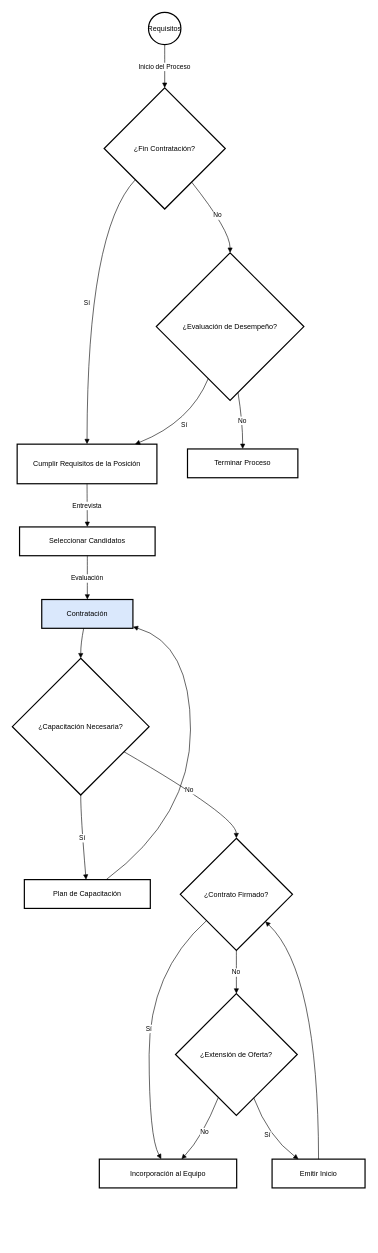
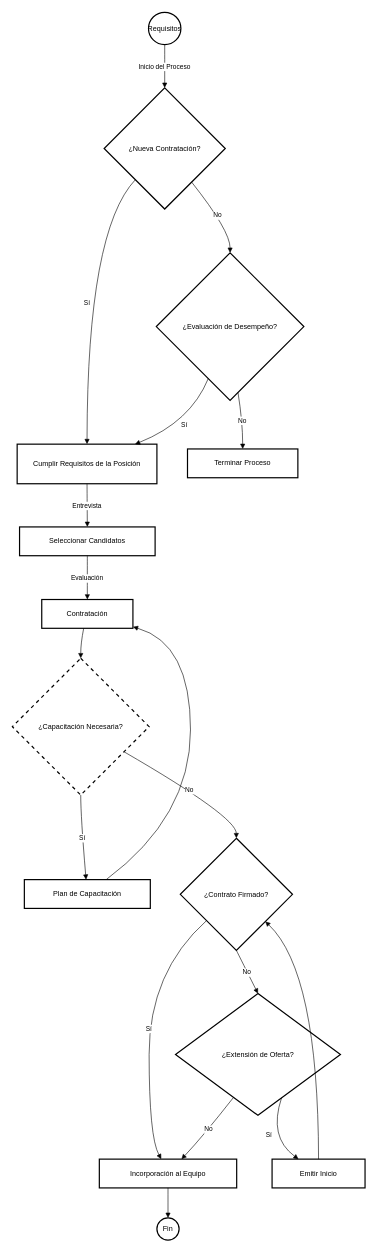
  <mxCell id="0" />
  <mxCell id="1" parent="0" />
  <mxCell id="2" value="Requisitos" style="ellipse;aspect=fixed;strokeWidth=2;whiteSpace=wrap;" vertex="1" parent="1"><mxGeometry x="247" y="20" width="54" height="54" as="geometry" /></mxCell>
- <mxCell id="3" value="¿Fin Contratación?" style="rhombus;strokeWidth=2;whiteSpace=wrap;" vertex="1" parent="1"><mxGeometry x="173" y="146" width="202" height="202" as="geometry" /></mxCell>
+ <mxCell id="3" value="¿Nueva Contratación?" style="rhombus;strokeWidth=2;whiteSpace=wrap;" vertex="1" parent="1"><mxGeometry x="173" y="146" width="202" height="202" as="geometry" /></mxCell>
  <mxCell id="4" value="Cumplir Requisitos de la Posición" style="whiteSpace=wrap;strokeWidth=2;" vertex="1" parent="1"><mxGeometry x="28" y="740" width="233" height="66" as="geometry" /></mxCell>
  <mxCell id="5" value="¿Evaluación de Desempeño?" style="rhombus;strokeWidth=2;whiteSpace=wrap;" vertex="1" parent="1"><mxGeometry x="260" y="421" width="246" height="246" as="geometry" /></mxCell>
  <mxCell id="6" value="Terminar Proceso" style="whiteSpace=wrap;strokeWidth=2;" vertex="1" parent="1"><mxGeometry x="312" y="748" width="184" height="48" as="geometry" /></mxCell>
  <mxCell id="7" value="Seleccionar Candidatos" style="whiteSpace=wrap;strokeWidth=2;" vertex="1" parent="1"><mxGeometry x="32" y="878" width="226" height="48" as="geometry" /></mxCell>
- <mxCell id="8" value="Contratación" style="whiteSpace=wrap;strokeWidth=2;fillColor=#dae8fc;" vertex="1" parent="1"><mxGeometry x="69" y="999" width="152" height="48" as="geometry" /></mxCell>
- <mxCell id="9" value="¿Capacitación Necesaria?" style="rhombus;strokeWidth=2;whiteSpace=wrap;" vertex="1" parent="1"><mxGeometry x="20" y="1097" width="228" height="228" as="geometry" /></mxCell>
+ <mxCell id="8" value="Contratación" style="whiteSpace=wrap;strokeWidth=2;" vertex="1" parent="1"><mxGeometry x="69" y="999" width="152" height="48" as="geometry" /></mxCell>
+ <mxCell id="9" value="¿Capacitación Necesaria?" style="rhombus;strokeWidth=2;whiteSpace=wrap;dashed=1;" vertex="1" parent="1"><mxGeometry x="20" y="1097" width="228" height="228" as="geometry" /></mxCell>
  <mxCell id="10" value="Plan de Capacitación" style="whiteSpace=wrap;strokeWidth=2;" vertex="1" parent="1"><mxGeometry x="40" y="1466" width="210" height="48" as="geometry" /></mxCell>
  <mxCell id="11" value="¿Contrato Firmado?" style="rhombus;strokeWidth=2;whiteSpace=wrap;" vertex="1" parent="1"><mxGeometry x="300" y="1397" width="187" height="187" as="geometry" /></mxCell>
  <mxCell id="12" value="Incorporación al Equipo" style="whiteSpace=wrap;strokeWidth=2;" vertex="1" parent="1"><mxGeometry x="165" y="1932" width="229" height="48" as="geometry" /></mxCell>
- <mxCell id="13" value="¿Extensión de Oferta?" style="rhombus;strokeWidth=2;whiteSpace=wrap;" vertex="1" parent="1"><mxGeometry x="292" y="1656" width="203" height="203" as="geometry" /></mxCell>
+ <mxCell id="13" value="¿Extensión de Oferta?" style="rhombus;strokeWidth=2;whiteSpace=wrap;" vertex="1" parent="1"><mxGeometry x="292" y="1656" width="275" height="203" as="geometry" /></mxCell>
  <mxCell id="14" value="Emitir Inicio" style="whiteSpace=wrap;strokeWidth=2;" vertex="1" parent="1"><mxGeometry x="453" y="1932" width="155" height="48" as="geometry" /></mxCell>
+ <mxCell id="15" value="Fin" style="ellipse;aspect=fixed;strokeWidth=2;whiteSpace=wrap;" vertex="1" parent="1"><mxGeometry x="261" y="2030" width="37" height="37" as="geometry" /></mxCell>
  <mxCell id="16" value="Inicio del Proceso" style="curved=1;startArrow=none;endArrow=block;exitX=0.5;exitY=1;entryX=0.5;entryY=0;" edge="1" parent="1" source="2" target="3"><mxGeometry relative="1" as="geometry"><Array as="points" /></mxGeometry></mxCell>
  <mxCell id="17" value="Sí" style="curved=1;startArrow=none;endArrow=block;exitX=0.03;exitY=1;entryX=0.5;entryY=-0.01;" edge="1" parent="1" source="3" target="4"><mxGeometry relative="1" as="geometry"><Array as="points"><mxPoint x="145" y="384" /></Array></mxGeometry></mxCell>
  <mxCell id="18" value="No" style="curved=1;startArrow=none;endArrow=block;exitX=0.9;exitY=1;entryX=0.5;entryY=0;" edge="1" parent="1" source="3" target="5"><mxGeometry relative="1" as="geometry"><Array as="points"><mxPoint x="383" y="384" /></Array></mxGeometry></mxCell>
  <mxCell id="19" value="Sí" style="curved=1;startArrow=none;endArrow=block;exitX=0.29;exitY=1;entryX=0.85;entryY=-0.01;" edge="1" parent="1" source="5" target="4"><mxGeometry relative="1" as="geometry"><Array as="points"><mxPoint x="317" y="703" /></Array></mxGeometry></mxCell>
  <mxCell id="20" value="No" style="curved=1;startArrow=none;endArrow=block;exitX=0.56;exitY=1;entryX=0.5;entryY=0.01;" edge="1" parent="1" source="5" target="6"><mxGeometry relative="1" as="geometry"><Array as="points"><mxPoint x="404" y="703" /></Array></mxGeometry></mxCell>
  <mxCell id="21" value="Entrevista" style="curved=1;startArrow=none;endArrow=block;exitX=0.5;exitY=0.99;entryX=0.5;entryY=0;" edge="1" parent="1" source="4" target="7"><mxGeometry relative="1" as="geometry"><Array as="points" /></mxGeometry></mxCell>
  <mxCell id="22" value="Evaluación" style="curved=1;startArrow=none;endArrow=block;exitX=0.5;exitY=1.01;entryX=0.5;entryY=-0.01;" edge="1" parent="1" source="7" target="8"><mxGeometry relative="1" as="geometry"><Array as="points" /></mxGeometry></mxCell>
  <mxCell id="23" value="" style="curved=1;startArrow=none;endArrow=block;exitX=0.46;exitY=1;entryX=0.5;entryY=0;" edge="1" parent="1" source="8" target="9"><mxGeometry relative="1" as="geometry"><Array as="points"><mxPoint x="134" y="1072" /></Array></mxGeometry></mxCell>
  <mxCell id="24" value="Sí" style="curved=1;startArrow=none;endArrow=block;exitX=0.5;exitY=1;entryX=0.49;entryY=0;" edge="1" parent="1" source="9" target="10"><mxGeometry relative="1" as="geometry"><Array as="points"><mxPoint x="134" y="1361" /></Array></mxGeometry></mxCell>
  <mxCell id="25" value="" style="curved=1;startArrow=none;endArrow=block;exitX=0.65;exitY=0;entryX=1;entryY=0.95;" edge="1" parent="1" source="10" target="8"><mxGeometry relative="1" as="geometry"><Array as="points"><mxPoint x="317" y="1361" /><mxPoint x="317" y="1072" /></Array></mxGeometry></mxCell>
  <mxCell id="26" value="No" style="curved=1;startArrow=none;endArrow=block;exitX=1;exitY=0.79;entryX=0.5;entryY=0;" edge="1" parent="1" source="9" target="11"><mxGeometry relative="1" as="geometry"><Array as="points"><mxPoint x="393" y="1361" /></Array></mxGeometry></mxCell>
  <mxCell id="27" value="Sí" style="curved=1;startArrow=none;endArrow=block;exitX=0;exitY=0.94;entryX=0.45;entryY=-0.01;" edge="1" parent="1" source="11" target="12"><mxGeometry relative="1" as="geometry"><Array as="points"><mxPoint x="248" y="1620" /><mxPoint x="248" y="1895" /></Array></mxGeometry></mxCell>
  <mxCell id="28" value="No" style="curved=1;startArrow=none;endArrow=block;exitX=0.5;exitY=1;entryX=0.5;entryY=0;" edge="1" parent="1" source="11" target="13"><mxGeometry relative="1" as="geometry"><Array as="points" /></mxGeometry></mxCell>
  <mxCell id="29" value="Sí" style="curved=1;startArrow=none;endArrow=block;exitX=0.7;exitY=1;entryX=0.28;entryY=-0.01;" edge="1" parent="1" source="13" target="14"><mxGeometry relative="1" as="geometry"><Array as="points"><mxPoint x="447" y="1895" /></Array></mxGeometry></mxCell>
  <mxCell id="30" value="" style="curved=1;startArrow=none;endArrow=block;exitX=0.5;exitY=-0.01;entryX=1;entryY=0.97;" edge="1" parent="1" source="14" target="11"><mxGeometry relative="1" as="geometry"><Array as="points"><mxPoint x="530" y="1620" /></Array></mxGeometry></mxCell>
  <mxCell id="31" value="No" style="curved=1;startArrow=none;endArrow=block;exitX=0.29;exitY=1;entryX=0.6;entryY=-0.01;" edge="1" parent="1" source="13" target="12"><mxGeometry relative="1" as="geometry"><Array as="points"><mxPoint x="337" y="1895" /></Array></mxGeometry></mxCell>
+ <mxCell id="32" value="" style="curved=1;startArrow=none;endArrow=block;exitX=0.5;exitY=1;entryX=0.51;entryY=0;" edge="1" parent="1" source="12" target="15"><mxGeometry relative="1" as="geometry"><Array as="points" /></mxGeometry></mxCell>
